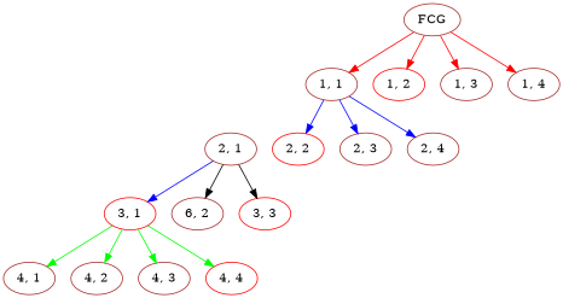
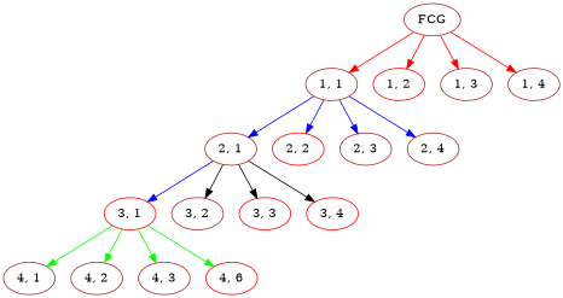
  digraph {
    node [color=brown]
    edge [color=blue]
    FCG
    "1, 1"
    "1, 2" [color=red]
    "1, 3"
    "1, 4"
    "2, 1"
    "2, 2" [color=red]
    "2, 3"
    "2, 4"
    "3, 1" [color=red]
-   "3, 2" [label="6, 2"]
+   "3, 2"
    "3, 3" [color=red]
+   "3, 4" [color=red]
    "4, 1"
    "4, 2"
    "4, 3"
-   "4, 4" [color=red]
+   "4, 4" [color=red label="4, 6"]
    FCG -> "1, 1" [color=red]
    FCG -> "1, 2" [color=red]
    FCG -> "1, 3" [color=red]
    FCG -> "1, 4" [color=red]
+   "1, 1" -> "2, 1"
    "1, 1" -> "2, 2"
    "1, 1" -> "2, 3"
    "1, 1" -> "2, 4"
    "2, 1" -> "3, 1"
    "2, 1" -> "3, 2" [color=black]
    "2, 1" -> "3, 3" [color=black]
+   "2, 1" -> "3, 4" [color=black]
    "3, 1" -> "4, 1" [color=green]
    "3, 1" -> "4, 2" [color=green]
    "3, 1" -> "4, 3" [color=green]
    "3, 1" -> "4, 4" [color=green]
  }
